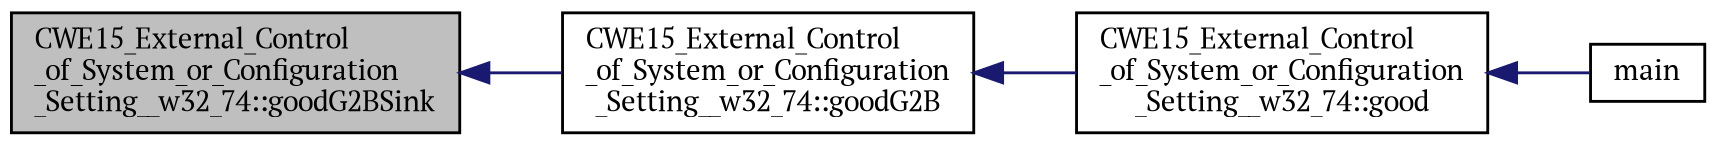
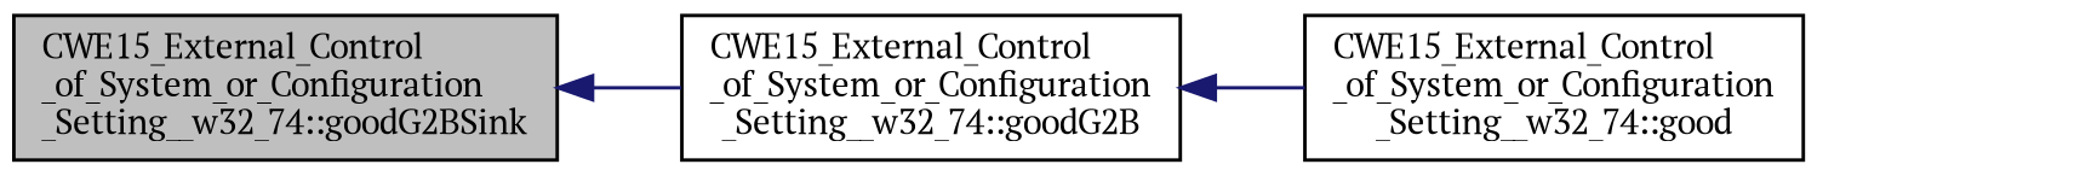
  digraph {
    rankdir=LR
    fontname="PT Serif"
    node [color=black fillcolor=white fontname="PT Serif" fontsize=10 shape=record style=filled]
    edge [color=midnightblue dir=back fontname="PT Serif" fontsize=10 labelfontname=Helvetica labelfontsize=10 style=solid]
    n1 [fillcolor=grey75 fontcolor=black height=0.2 label="CWE15_External_Control\l_of_System_or_Configuration\l_Setting__w32_74::goodG2BSink" width=0.4]
    n2 [height=0.2 label="CWE15_External_Control\l_of_System_or_Configuration\l_Setting__w32_74::goodG2B" width=0.4]
    n3 [height=0.2 label="CWE15_External_Control\l_of_System_or_Configuration\l_Setting__w32_74::good" width=0.4]
-   n4 [height=0.2 label=main width=0.4]
    n1 -> n2
    n2 -> n3
-   n3 -> n4
  }
